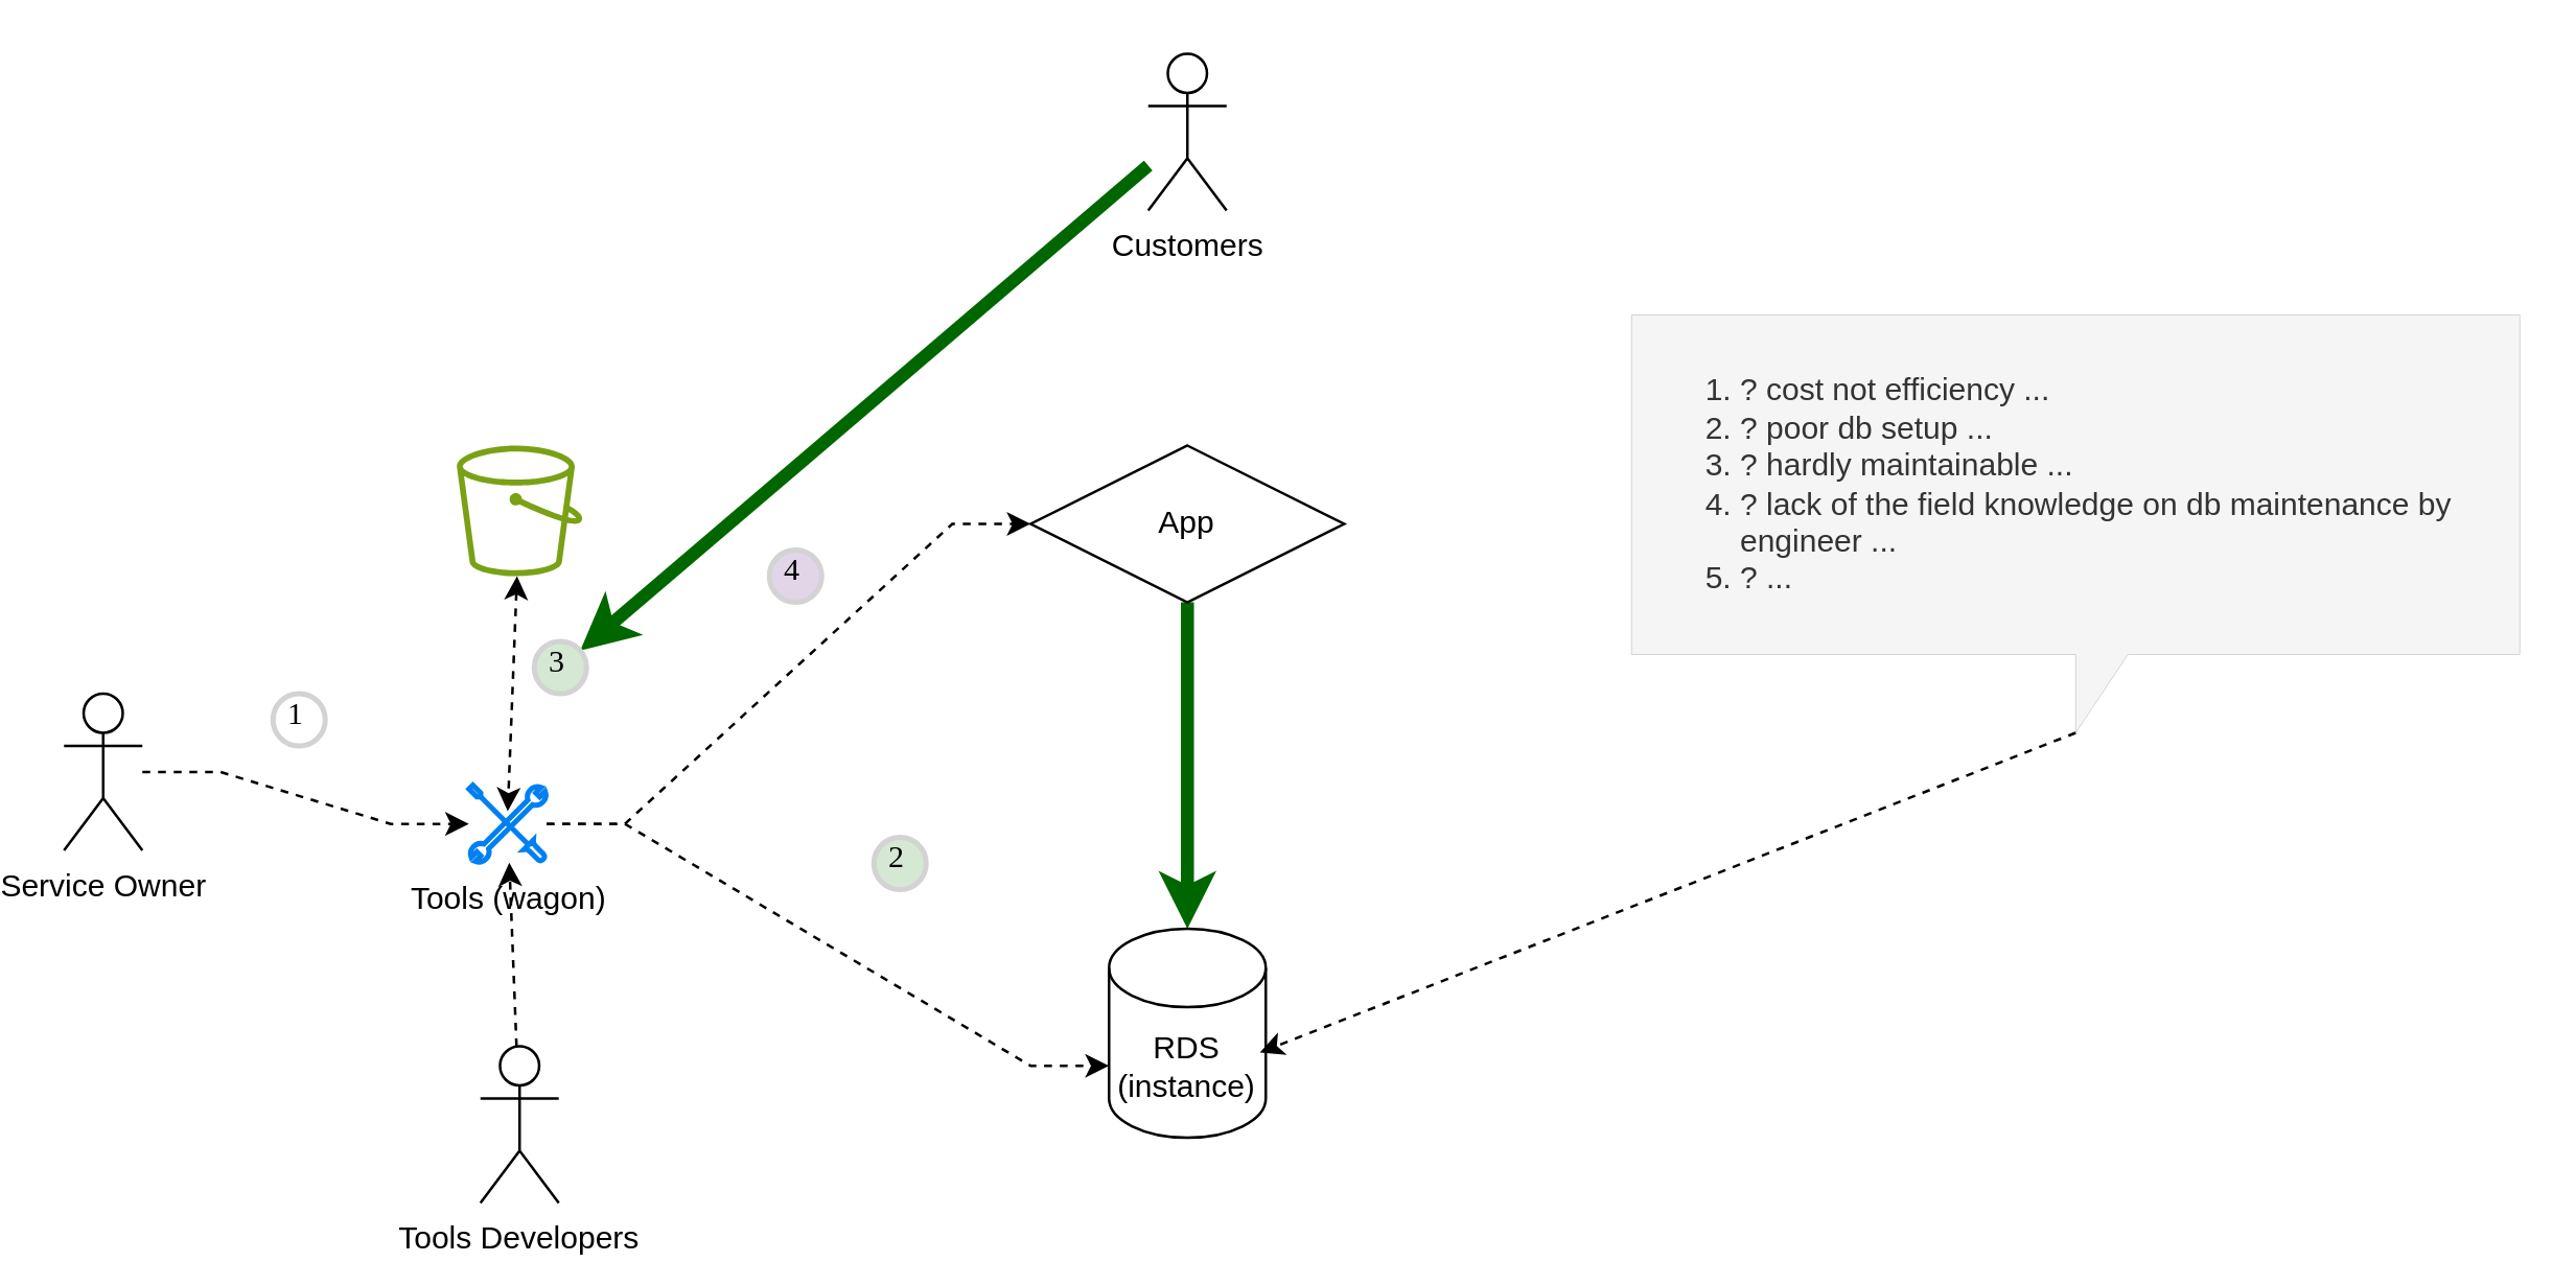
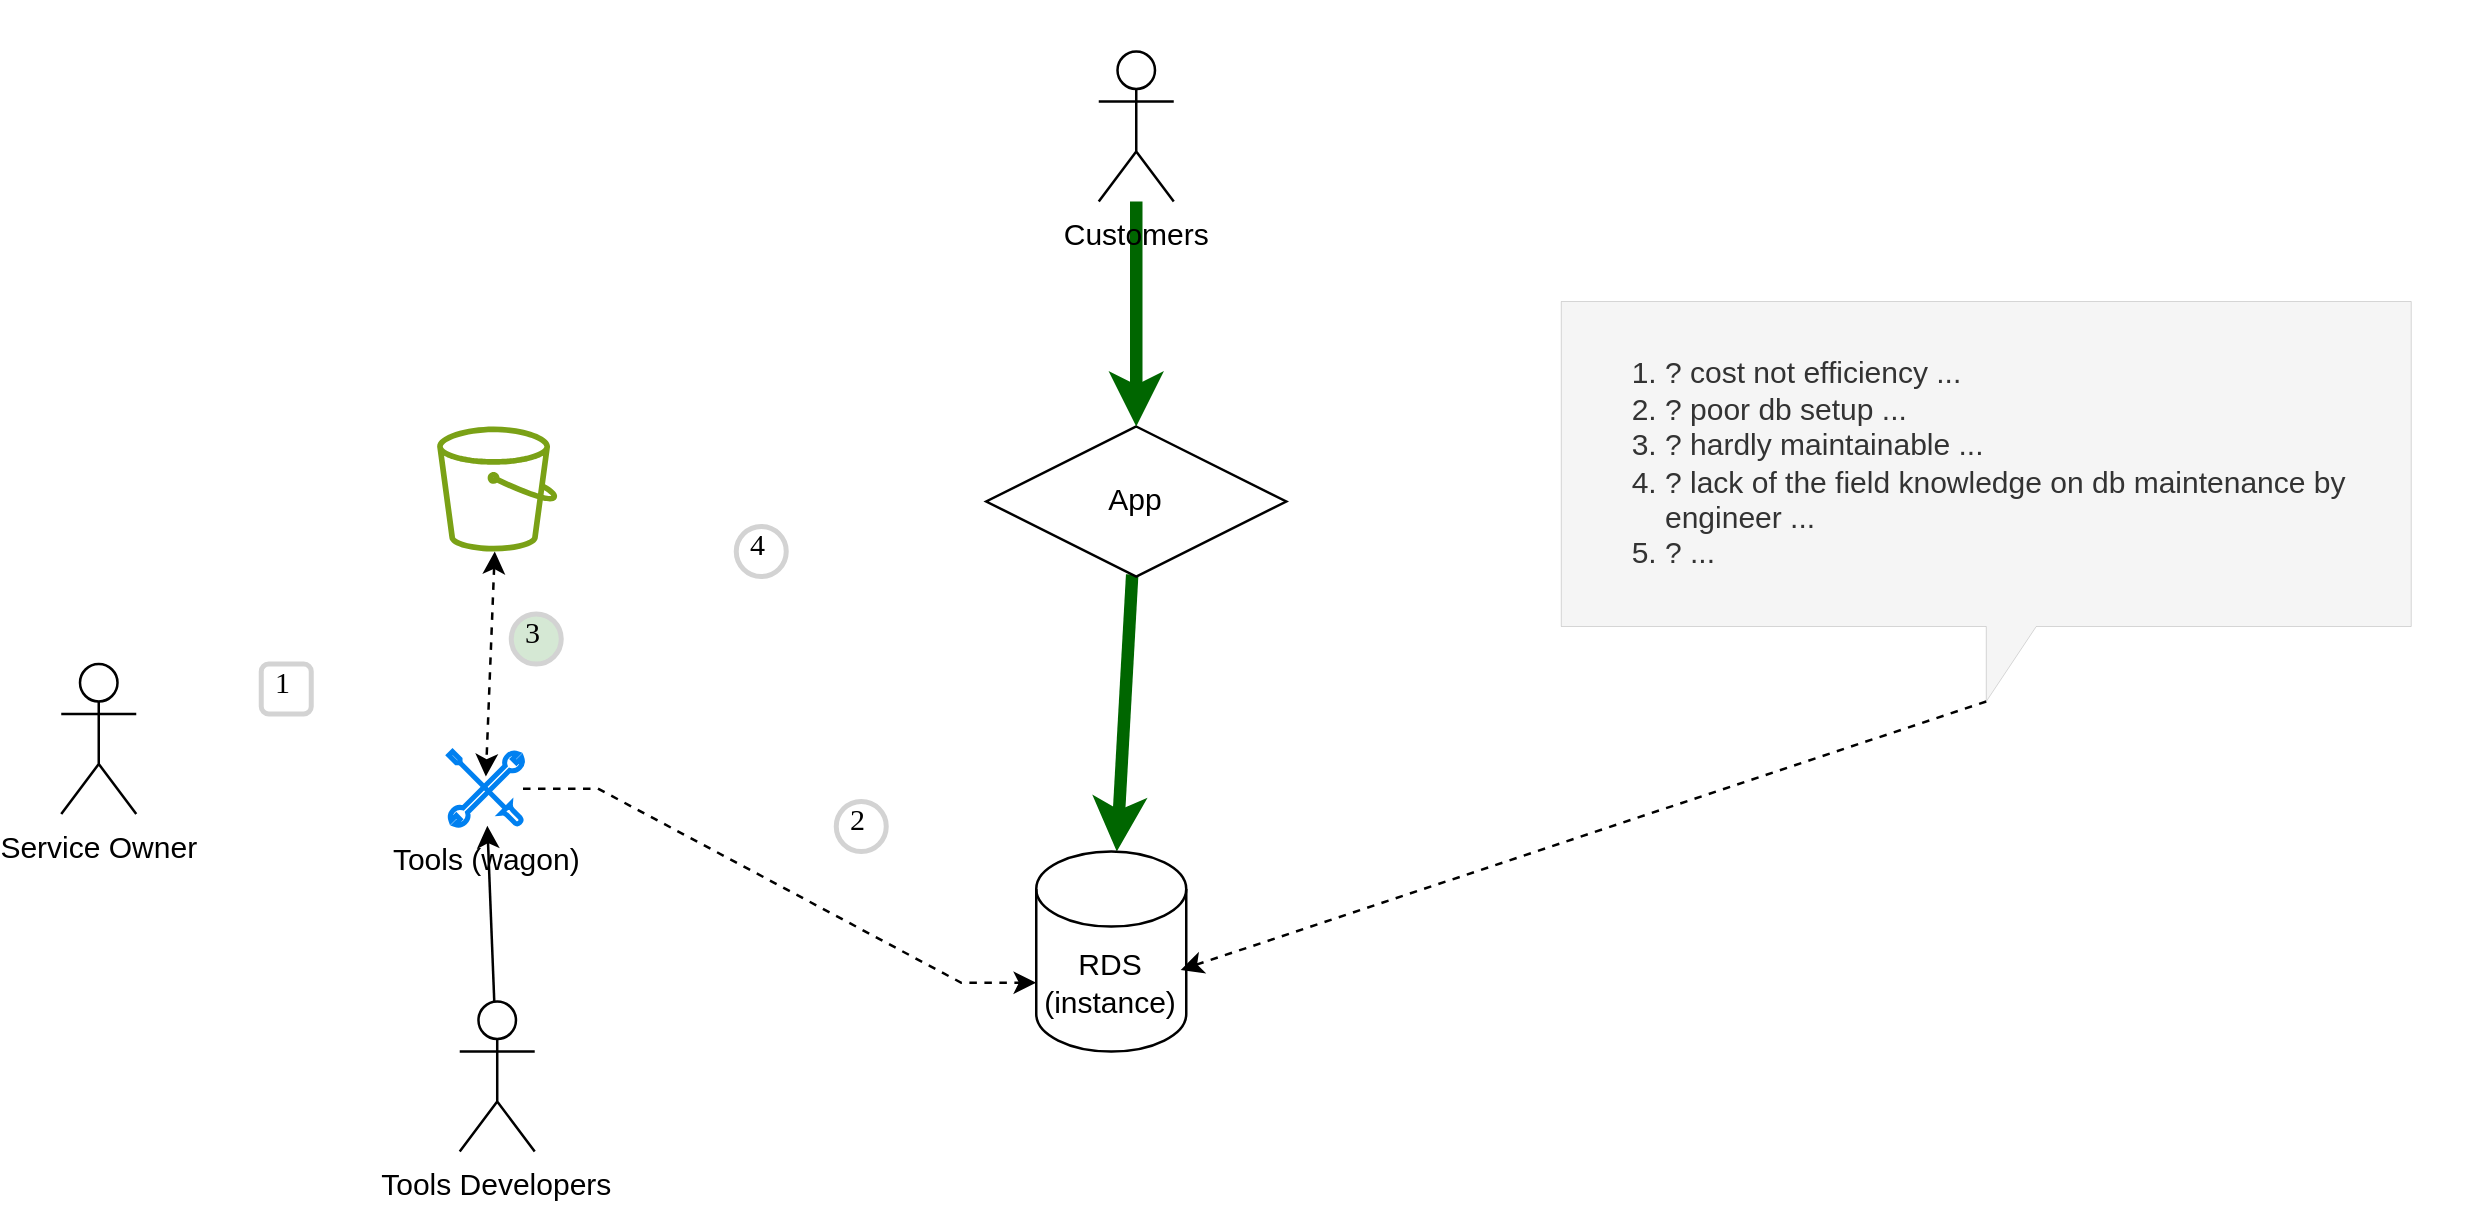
  <mxCell id="0" />
  <mxCell id="1" parent="0" />
  <mxCell id="2" style="edgeStyle=none;rounded=0;orthogonalLoop=1;jettySize=auto;html=1;strokeWidth=5;strokeColor=#006600;" parent="1" source="3" target="4" edge="1"><mxGeometry relative="1" as="geometry" /></mxCell>
  <mxCell id="3" value="App" style="rhombus;whiteSpace=wrap;html=1;" parent="1" vertex="1"><mxGeometry x="390" y="170" width="120" height="60" as="geometry" /></mxCell>
- <mxCell id="4" value="RDS&lt;br&gt;(instance)" style="shape=cylinder3;whiteSpace=wrap;html=1;boundedLbl=1;backgroundOutline=1;size=15;" parent="1" vertex="1"><mxGeometry x="420" y="355" width="60" height="80" as="geometry" /></mxCell>
- <mxCell id="5" style="edgeStyle=none;rounded=0;orthogonalLoop=1;jettySize=auto;html=1;strokeWidth=5;strokeColor=#006600;" parent="1" source="6" target="18" edge="1"><mxGeometry relative="1" as="geometry" /></mxCell>
+ <mxCell id="4" value="RDS&lt;br&gt;(instance)" style="shape=cylinder3;whiteSpace=wrap;html=1;boundedLbl=1;backgroundOutline=1;size=15;" parent="1" vertex="1"><mxGeometry x="410" y="340" width="60" height="80" as="geometry" /></mxCell>
+ <mxCell id="5" style="edgeStyle=none;rounded=0;orthogonalLoop=1;jettySize=auto;html=1;entryX=0.5;entryY=0;entryDx=0;entryDy=0;strokeWidth=5;strokeColor=#006600;" parent="1" source="6" target="3" edge="1"><mxGeometry relative="1" as="geometry" /></mxCell>
  <mxCell id="6" value="Customers" style="shape=umlActor;verticalLabelPosition=bottom;verticalAlign=top;html=1;outlineConnect=0;" parent="1" vertex="1"><mxGeometry x="435" y="20" width="30" height="60" as="geometry" /></mxCell>
- <mxCell id="7" style="edgeStyle=entityRelationEdgeStyle;rounded=0;orthogonalLoop=1;jettySize=auto;html=1;entryX=0;entryY=0.5;entryDx=0;entryDy=0;dashed=1;" parent="1" source="8" target="3" edge="1"><mxGeometry relative="1" as="geometry" /></mxCell>
  <mxCell id="8" value="Tools (wagon)" style="html=1;verticalLabelPosition=bottom;align=center;labelBackgroundColor=#ffffff;verticalAlign=top;strokeWidth=2;strokeColor=#0080F0;shadow=0;dashed=0;shape=mxgraph.ios7.icons.tools;pointerEvents=1" parent="1" vertex="1"><mxGeometry x="175" y="300" width="29.7" height="29.7" as="geometry" /></mxCell>
  <mxCell id="9" style="edgeStyle=entityRelationEdgeStyle;rounded=0;orthogonalLoop=1;jettySize=auto;html=1;entryX=0;entryY=0;entryDx=0;entryDy=52.5;entryPerimeter=0;dashed=1;" parent="1" source="8" target="4" edge="1"><mxGeometry relative="1" as="geometry" /></mxCell>
- <mxCell id="10" style="edgeStyle=entityRelationEdgeStyle;rounded=0;orthogonalLoop=1;jettySize=auto;html=1;dashed=1;" parent="1" source="11" target="8" edge="1"><mxGeometry relative="1" as="geometry" /></mxCell>
  <mxCell id="11" value="Service Owner" style="shape=umlActor;verticalLabelPosition=bottom;verticalAlign=top;html=1;outlineConnect=0;" parent="1" vertex="1"><mxGeometry x="20" y="265" width="30" height="60" as="geometry" /></mxCell>
- <mxCell id="12" style="edgeStyle=none;rounded=0;orthogonalLoop=1;jettySize=auto;html=1;dashed=1;" parent="1" source="13" target="8" edge="1"><mxGeometry relative="1" as="geometry" /></mxCell>
+ <mxCell id="12" style="edgeStyle=none;rounded=0;orthogonalLoop=1;jettySize=auto;html=1;dashed=0;" parent="1" source="13" target="8" edge="1"><mxGeometry relative="1" as="geometry" /></mxCell>
  <mxCell id="13" value="Tools Developers" style="shape=umlActor;verticalLabelPosition=bottom;verticalAlign=top;html=1;outlineConnect=0;" parent="1" vertex="1"><mxGeometry x="179.39" y="400" width="30" height="60" as="geometry" /></mxCell>
  <mxCell id="14" value="" style="sketch=0;outlineConnect=0;fontColor=#232F3E;gradientColor=none;fillColor=#7AA116;strokeColor=none;dashed=0;verticalLabelPosition=bottom;verticalAlign=top;align=center;html=1;fontSize=12;fontStyle=0;aspect=fixed;pointerEvents=1;shape=mxgraph.aws4.bucket;" parent="1" vertex="1"><mxGeometry x="170.35" y="170" width="48.08" height="50" as="geometry" /></mxCell>
  <mxCell id="15" style="edgeStyle=none;rounded=0;orthogonalLoop=1;jettySize=auto;html=1;entryX=0.5;entryY=0.337;entryDx=0;entryDy=0;entryPerimeter=0;startArrow=classic;startFill=1;dashed=1;" parent="1" source="14" target="8" edge="1"><mxGeometry relative="1" as="geometry" /></mxCell>
- <mxCell id="16" value="1" style="ellipse;whiteSpace=wrap;html=1;aspect=fixed;strokeWidth=2;fontFamily=Tahoma;spacingBottom=4;spacingRight=2;strokeColor=#d3d3d3;" parent="1" vertex="1"><mxGeometry x="100" y="265" width="20" height="20" as="geometry" /></mxCell>
- <mxCell id="17" value="2" style="ellipse;whiteSpace=wrap;html=1;aspect=fixed;strokeWidth=2;fontFamily=Tahoma;spacingBottom=4;spacingRight=2;strokeColor=#d3d3d3;fillColor=#d5e8d4;" parent="1" vertex="1"><mxGeometry x="330" y="320" width="20" height="20" as="geometry" /></mxCell>
+ <mxCell id="16" value="1" style="whiteSpace=wrap;html=1;aspect=fixed;strokeWidth=2;fontFamily=Tahoma;spacingBottom=4;spacingRight=2;strokeColor=#d3d3d3;rounded=1;" parent="1" vertex="1"><mxGeometry x="100" y="265" width="20" height="20" as="geometry" /></mxCell>
+ <mxCell id="17" value="2" style="ellipse;whiteSpace=wrap;html=1;aspect=fixed;strokeWidth=2;fontFamily=Tahoma;spacingBottom=4;spacingRight=2;strokeColor=#d3d3d3;" parent="1" vertex="1"><mxGeometry x="330" y="320" width="20" height="20" as="geometry" /></mxCell>
  <mxCell id="18" value="3" style="ellipse;whiteSpace=wrap;html=1;aspect=fixed;strokeWidth=2;fontFamily=Tahoma;spacingBottom=4;spacingRight=2;strokeColor=#d3d3d3;fillColor=#d5e8d4;" parent="1" vertex="1"><mxGeometry x="200" y="245" width="20" height="20" as="geometry" /></mxCell>
- <mxCell id="19" value="4" style="ellipse;whiteSpace=wrap;html=1;aspect=fixed;strokeWidth=2;fontFamily=Tahoma;spacingBottom=4;spacingRight=2;strokeColor=#d3d3d3;fillColor=#e1d5e7;" parent="1" vertex="1"><mxGeometry x="290" y="210" width="20" height="20" as="geometry" /></mxCell>
+ <mxCell id="19" value="4" style="ellipse;whiteSpace=wrap;html=1;aspect=fixed;strokeWidth=2;fontFamily=Tahoma;spacingBottom=4;spacingRight=2;strokeColor=#d3d3d3;" parent="1" vertex="1"><mxGeometry x="290" y="210" width="20" height="20" as="geometry" /></mxCell>
  <mxCell id="20" value="&lt;ol&gt;&lt;li&gt;? cost not efficiency ...&lt;/li&gt;&lt;li&gt;? poor db setup ...&amp;nbsp;&lt;/li&gt;&lt;li&gt;? hardly maintainable ...&lt;/li&gt;&lt;li&gt;? lack of the field knowledge on db maintenance by engineer ...&lt;/li&gt;&lt;li&gt;? ...&lt;/li&gt;&lt;/ol&gt;" style="shape=callout;whiteSpace=wrap;html=1;perimeter=calloutPerimeter;align=left;dashed=1;strokeWidth=0;fillColor=#f5f5f5;strokeColor=#666666;fontColor=#333333;" parent="1" vertex="1"><mxGeometry x="620" y="120" width="340" height="160" as="geometry" /></mxCell>
  <mxCell id="21" style="edgeStyle=none;rounded=0;orthogonalLoop=1;jettySize=auto;html=1;entryX=0.963;entryY=0.592;entryDx=0;entryDy=0;entryPerimeter=0;exitX=0;exitY=0;exitDx=170;exitDy=160;exitPerimeter=0;dashed=1;" parent="1" source="20" target="4" edge="1"><mxGeometry relative="1" as="geometry" /></mxCell>
